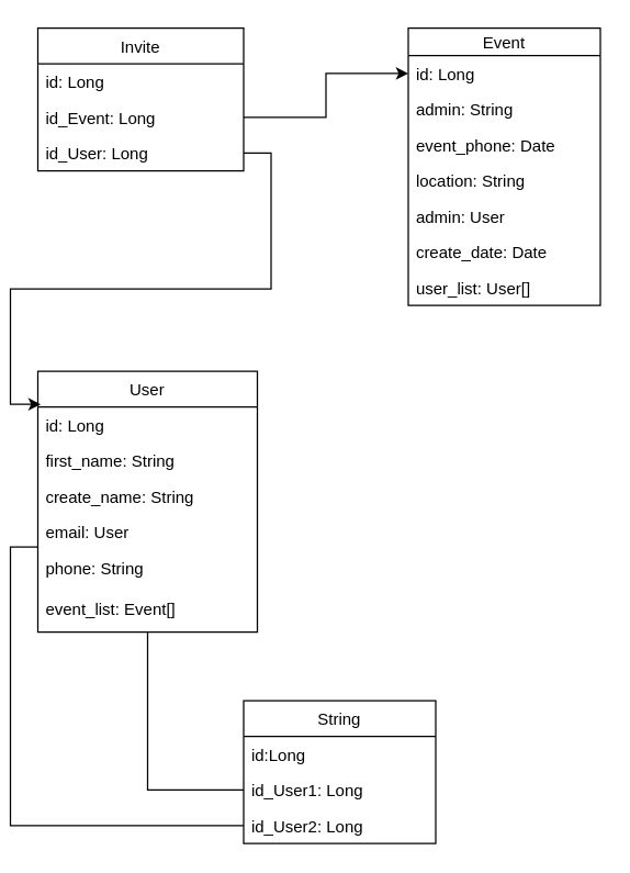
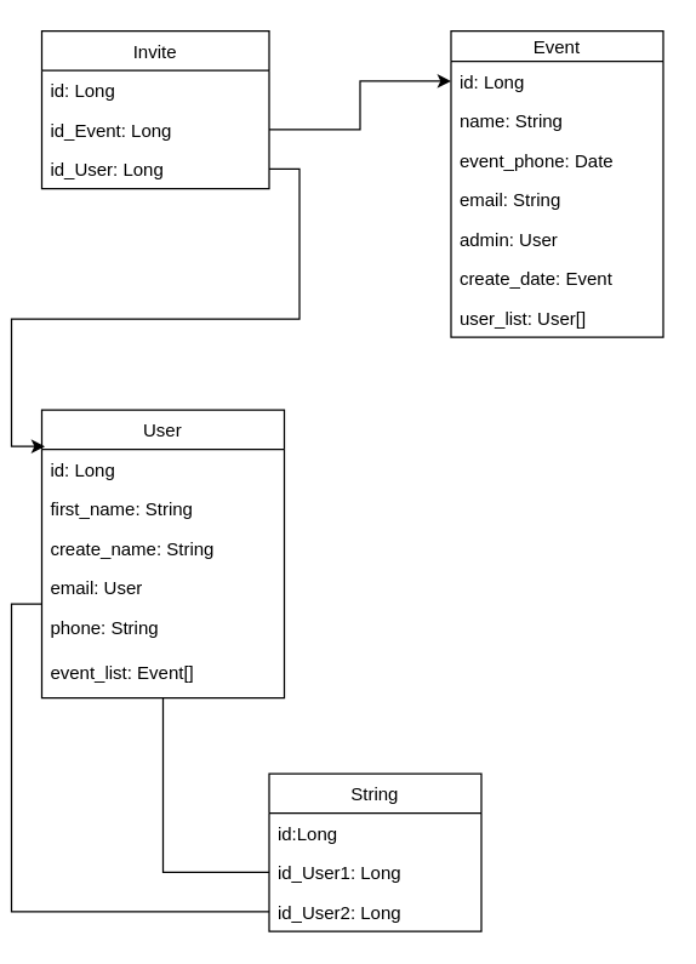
  <mxCell id="0" />
  <mxCell id="1" parent="0" />
  <mxCell id="2" value="Event" style="swimlane;fontStyle=0;childLayout=stackLayout;horizontal=1;startSize=20;fillColor=none;horizontalStack=0;resizeParent=1;resizeParentMax=0;resizeLast=0;collapsible=1;marginBottom=0;" vertex="1" parent="1"><mxGeometry x="290" y="20" width="140" height="202" as="geometry" /></mxCell>
  <mxCell id="3" value="id: Long" style="text;strokeColor=none;fillColor=none;align=left;verticalAlign=top;spacingLeft=4;spacingRight=4;overflow=hidden;rotatable=0;points=[[0,0.5],[1,0.5]];portConstraint=eastwest;" vertex="1" parent="2"><mxGeometry y="20" width="140" height="26" as="geometry" /></mxCell>
- <mxCell id="4" value="admin: String" style="text;strokeColor=none;fillColor=none;align=left;verticalAlign=top;spacingLeft=4;spacingRight=4;overflow=hidden;rotatable=0;points=[[0,0.5],[1,0.5]];portConstraint=eastwest;" vertex="1" parent="2"><mxGeometry y="46" width="140" height="26" as="geometry" /></mxCell>
+ <mxCell id="4" value="name: String" style="text;strokeColor=none;fillColor=none;align=left;verticalAlign=top;spacingLeft=4;spacingRight=4;overflow=hidden;rotatable=0;points=[[0,0.5],[1,0.5]];portConstraint=eastwest;" vertex="1" parent="2"><mxGeometry y="46" width="140" height="26" as="geometry" /></mxCell>
  <mxCell id="5" value="event_phone: Date" style="text;strokeColor=none;fillColor=none;align=left;verticalAlign=top;spacingLeft=4;spacingRight=4;overflow=hidden;rotatable=0;points=[[0,0.5],[1,0.5]];portConstraint=eastwest;" vertex="1" parent="2"><mxGeometry y="72" width="140" height="26" as="geometry" /></mxCell>
- <mxCell id="6" value="location: String&#10;" style="text;strokeColor=none;fillColor=none;align=left;verticalAlign=top;spacingLeft=4;spacingRight=4;overflow=hidden;rotatable=0;points=[[0,0.5],[1,0.5]];portConstraint=eastwest;" vertex="1" parent="2"><mxGeometry y="98" width="140" height="26" as="geometry" /></mxCell>
+ <mxCell id="6" value="email: String&#10;" style="text;strokeColor=none;fillColor=none;align=left;verticalAlign=top;spacingLeft=4;spacingRight=4;overflow=hidden;rotatable=0;points=[[0,0.5],[1,0.5]];portConstraint=eastwest;" vertex="1" parent="2"><mxGeometry y="98" width="140" height="26" as="geometry" /></mxCell>
  <mxCell id="7" value="admin: User&#10;" style="text;strokeColor=none;fillColor=none;align=left;verticalAlign=top;spacingLeft=4;spacingRight=4;overflow=hidden;rotatable=0;points=[[0,0.5],[1,0.5]];portConstraint=eastwest;" vertex="1" parent="2"><mxGeometry y="124" width="140" height="26" as="geometry" /></mxCell>
- <mxCell id="8" value="create_date: Date&#10;" style="text;strokeColor=none;fillColor=none;align=left;verticalAlign=top;spacingLeft=4;spacingRight=4;overflow=hidden;rotatable=0;points=[[0,0.5],[1,0.5]];portConstraint=eastwest;" vertex="1" parent="2"><mxGeometry y="150" width="140" height="26" as="geometry" /></mxCell>
+ <mxCell id="8" value="create_date: Event&#10;" style="text;strokeColor=none;fillColor=none;align=left;verticalAlign=top;spacingLeft=4;spacingRight=4;overflow=hidden;rotatable=0;points=[[0,0.5],[1,0.5]];portConstraint=eastwest;" vertex="1" parent="2"><mxGeometry y="150" width="140" height="26" as="geometry" /></mxCell>
  <mxCell id="9" value="user_list: User[]&#10;" style="text;strokeColor=none;fillColor=none;align=left;verticalAlign=top;spacingLeft=4;spacingRight=4;overflow=hidden;rotatable=0;points=[[0,0.5],[1,0.5]];portConstraint=eastwest;" vertex="1" parent="2"><mxGeometry y="176" width="140" height="26" as="geometry" /></mxCell>
  <mxCell id="10" style="edgeStyle=orthogonalEdgeStyle;rounded=0;orthogonalLoop=1;jettySize=auto;html=1;entryX=0;entryY=0.5;entryDx=0;entryDy=0;endArrow=none;" edge="1" parent="1" source="11" target="20"><mxGeometry relative="1" as="geometry" /></mxCell>
  <mxCell id="11" value="User" style="swimlane;fontStyle=0;childLayout=stackLayout;horizontal=1;startSize=26;fillColor=none;horizontalStack=0;resizeParent=1;resizeParentMax=0;resizeLast=0;collapsible=1;marginBottom=0;" vertex="1" parent="1"><mxGeometry x="20" y="270" width="160" height="190" as="geometry" /></mxCell>
  <mxCell id="12" value="id: Long" style="text;strokeColor=none;fillColor=none;align=left;verticalAlign=top;spacingLeft=4;spacingRight=4;overflow=hidden;rotatable=0;points=[[0,0.5],[1,0.5]];portConstraint=eastwest;" vertex="1" parent="11"><mxGeometry y="26" width="160" height="26" as="geometry" /></mxCell>
  <mxCell id="13" value="first_name: String" style="text;strokeColor=none;fillColor=none;align=left;verticalAlign=top;spacingLeft=4;spacingRight=4;overflow=hidden;rotatable=0;points=[[0,0.5],[1,0.5]];portConstraint=eastwest;" vertex="1" parent="11"><mxGeometry y="52" width="160" height="26" as="geometry" /></mxCell>
  <mxCell id="14" value="create_name: String" style="text;strokeColor=none;fillColor=none;align=left;verticalAlign=top;spacingLeft=4;spacingRight=4;overflow=hidden;rotatable=0;points=[[0,0.5],[1,0.5]];portConstraint=eastwest;" vertex="1" parent="11"><mxGeometry y="78" width="160" height="26" as="geometry" /></mxCell>
  <mxCell id="15" value="email: User" style="text;strokeColor=none;fillColor=none;align=left;verticalAlign=top;spacingLeft=4;spacingRight=4;overflow=hidden;rotatable=0;points=[[0,0.5],[1,0.5]];portConstraint=eastwest;" vertex="1" parent="11"><mxGeometry y="104" width="160" height="26" as="geometry" /></mxCell>
  <mxCell id="16" value="phone: String" style="text;strokeColor=none;fillColor=none;align=left;verticalAlign=top;spacingLeft=4;spacingRight=4;overflow=hidden;rotatable=0;points=[[0,0.5],[1,0.5]];portConstraint=eastwest;" vertex="1" parent="11"><mxGeometry y="130" width="160" height="30" as="geometry" /></mxCell>
  <mxCell id="17" value="event_list: Event[]" style="text;strokeColor=none;fillColor=none;align=left;verticalAlign=top;spacingLeft=4;spacingRight=4;overflow=hidden;rotatable=0;points=[[0,0.5],[1,0.5]];portConstraint=eastwest;" vertex="1" parent="11"><mxGeometry y="160" width="160" height="30" as="geometry" /></mxCell>
  <mxCell id="18" value="String" style="swimlane;fontStyle=0;childLayout=stackLayout;horizontal=1;startSize=26;fillColor=none;horizontalStack=0;resizeParent=1;resizeParentMax=0;resizeLast=0;collapsible=1;marginBottom=0;" vertex="1" parent="1"><mxGeometry x="170" y="510" width="140" height="104" as="geometry" /></mxCell>
  <mxCell id="19" value="id:Long    &#10;&#10;" style="text;strokeColor=none;fillColor=none;align=left;verticalAlign=top;spacingLeft=4;spacingRight=4;overflow=hidden;rotatable=0;points=[[0,0.5],[1,0.5]];portConstraint=eastwest;" vertex="1" parent="18"><mxGeometry y="26" width="140" height="26" as="geometry" /></mxCell>
  <mxCell id="20" value="id_User1: Long" style="text;strokeColor=none;fillColor=none;align=left;verticalAlign=top;spacingLeft=4;spacingRight=4;overflow=hidden;rotatable=0;points=[[0,0.5],[1,0.5]];portConstraint=eastwest;" vertex="1" parent="18"><mxGeometry y="52" width="140" height="26" as="geometry" /></mxCell>
  <mxCell id="21" value="id_User2: Long" style="text;strokeColor=none;fillColor=none;align=left;verticalAlign=top;spacingLeft=4;spacingRight=4;overflow=hidden;rotatable=0;points=[[0,0.5],[1,0.5]];portConstraint=eastwest;" vertex="1" parent="18"><mxGeometry y="78" width="140" height="26" as="geometry" /></mxCell>
  <mxCell id="22" style="edgeStyle=orthogonalEdgeStyle;rounded=0;orthogonalLoop=1;jettySize=auto;html=1;exitX=0;exitY=0.5;exitDx=0;exitDy=0;entryX=0;entryY=-0.067;entryDx=0;entryDy=0;entryPerimeter=0;endArrow=none;" edge="1" parent="1" source="21" target="16"><mxGeometry relative="1" as="geometry" /></mxCell>
  <mxCell id="23" value="Invite" style="swimlane;fontStyle=0;childLayout=stackLayout;horizontal=1;startSize=26;fillColor=none;horizontalStack=0;resizeParent=1;resizeParentMax=0;resizeLast=0;collapsible=1;marginBottom=0;" vertex="1" parent="1"><mxGeometry x="20" y="20" width="150" height="104" as="geometry" /></mxCell>
  <mxCell id="24" value="id: Long" style="text;strokeColor=none;fillColor=none;align=left;verticalAlign=top;spacingLeft=4;spacingRight=4;overflow=hidden;rotatable=0;points=[[0,0.5],[1,0.5]];portConstraint=eastwest;" vertex="1" parent="23"><mxGeometry y="26" width="150" height="26" as="geometry" /></mxCell>
  <mxCell id="25" value="id_Event: Long" style="text;strokeColor=none;fillColor=none;align=left;verticalAlign=top;spacingLeft=4;spacingRight=4;overflow=hidden;rotatable=0;points=[[0,0.5],[1,0.5]];portConstraint=eastwest;" vertex="1" parent="23"><mxGeometry y="52" width="150" height="26" as="geometry" /></mxCell>
  <mxCell id="26" value="id_User: Long" style="text;strokeColor=none;fillColor=none;align=left;verticalAlign=top;spacingLeft=4;spacingRight=4;overflow=hidden;rotatable=0;points=[[0,0.5],[1,0.5]];portConstraint=eastwest;" vertex="1" parent="23"><mxGeometry y="78" width="150" height="26" as="geometry" /></mxCell>
  <mxCell id="27" style="edgeStyle=orthogonalEdgeStyle;rounded=0;orthogonalLoop=1;jettySize=auto;html=1;entryX=0.013;entryY=-0.077;entryDx=0;entryDy=0;entryPerimeter=0;" edge="1" parent="1" source="26" target="12"><mxGeometry relative="1" as="geometry" /></mxCell>
  <mxCell id="28" style="edgeStyle=orthogonalEdgeStyle;rounded=0;orthogonalLoop=1;jettySize=auto;html=1;entryX=0;entryY=0.5;entryDx=0;entryDy=0;" edge="1" parent="1" source="25" target="3"><mxGeometry relative="1" as="geometry" /></mxCell>
